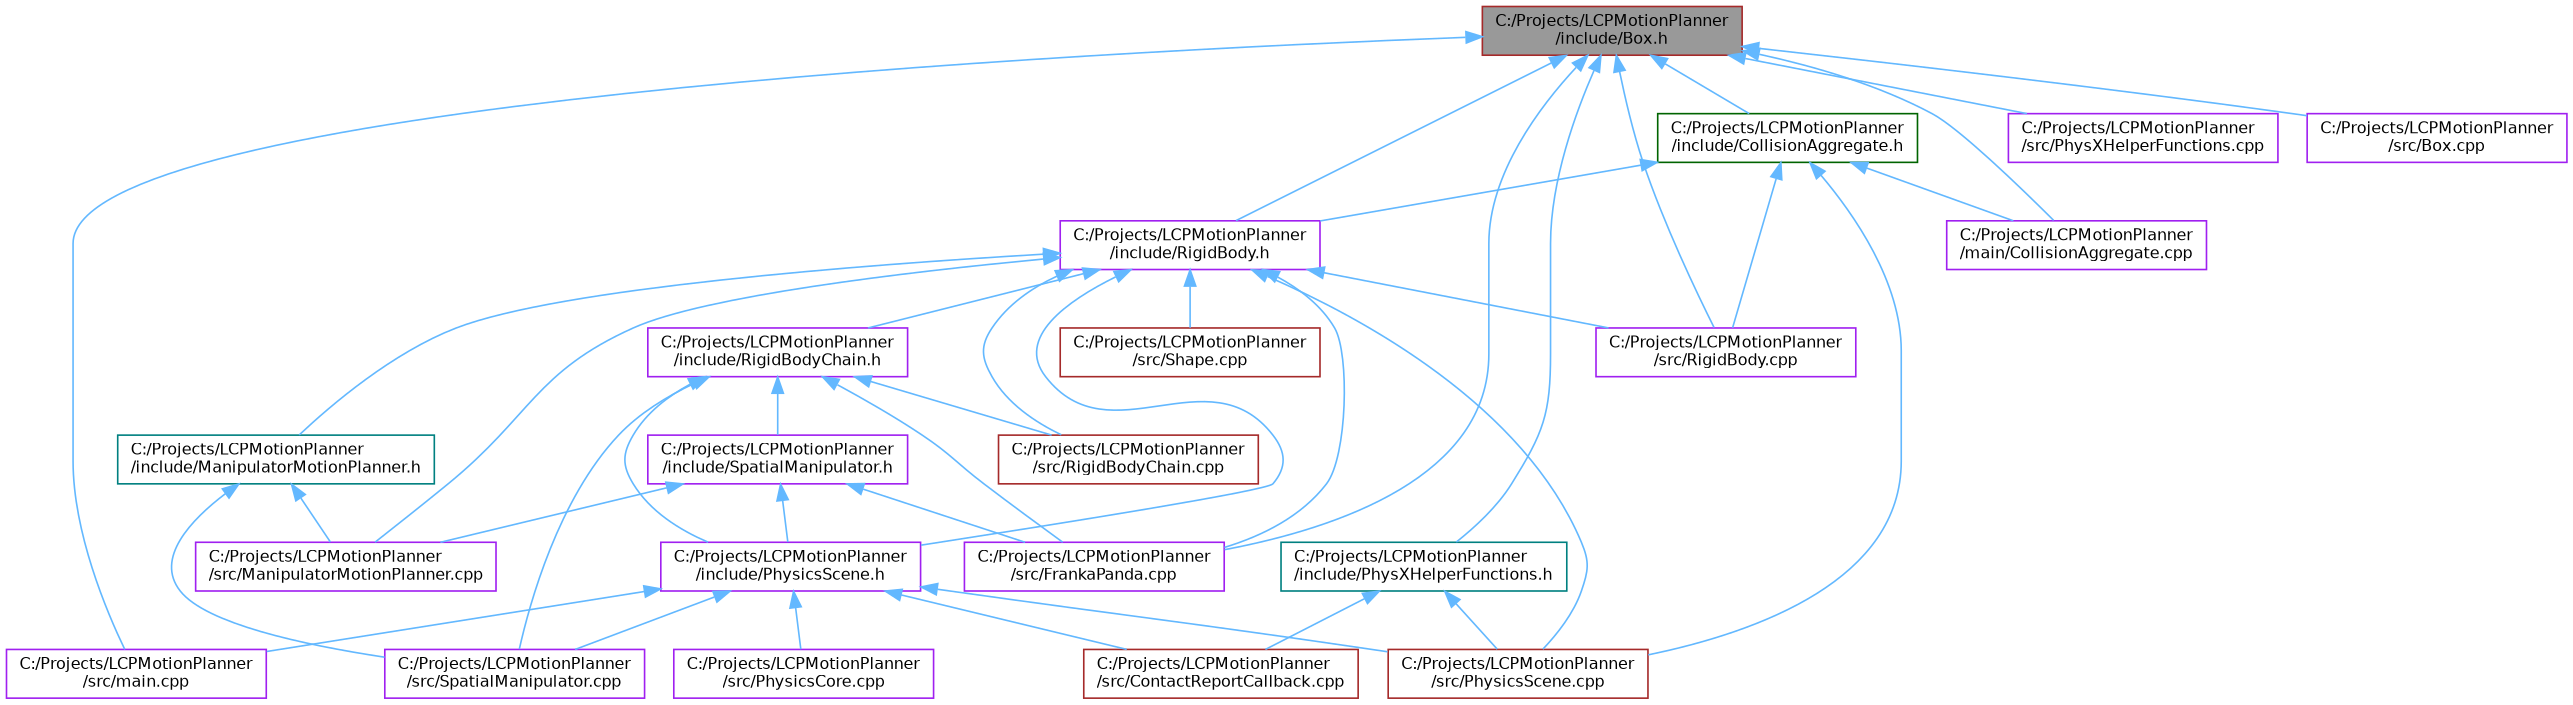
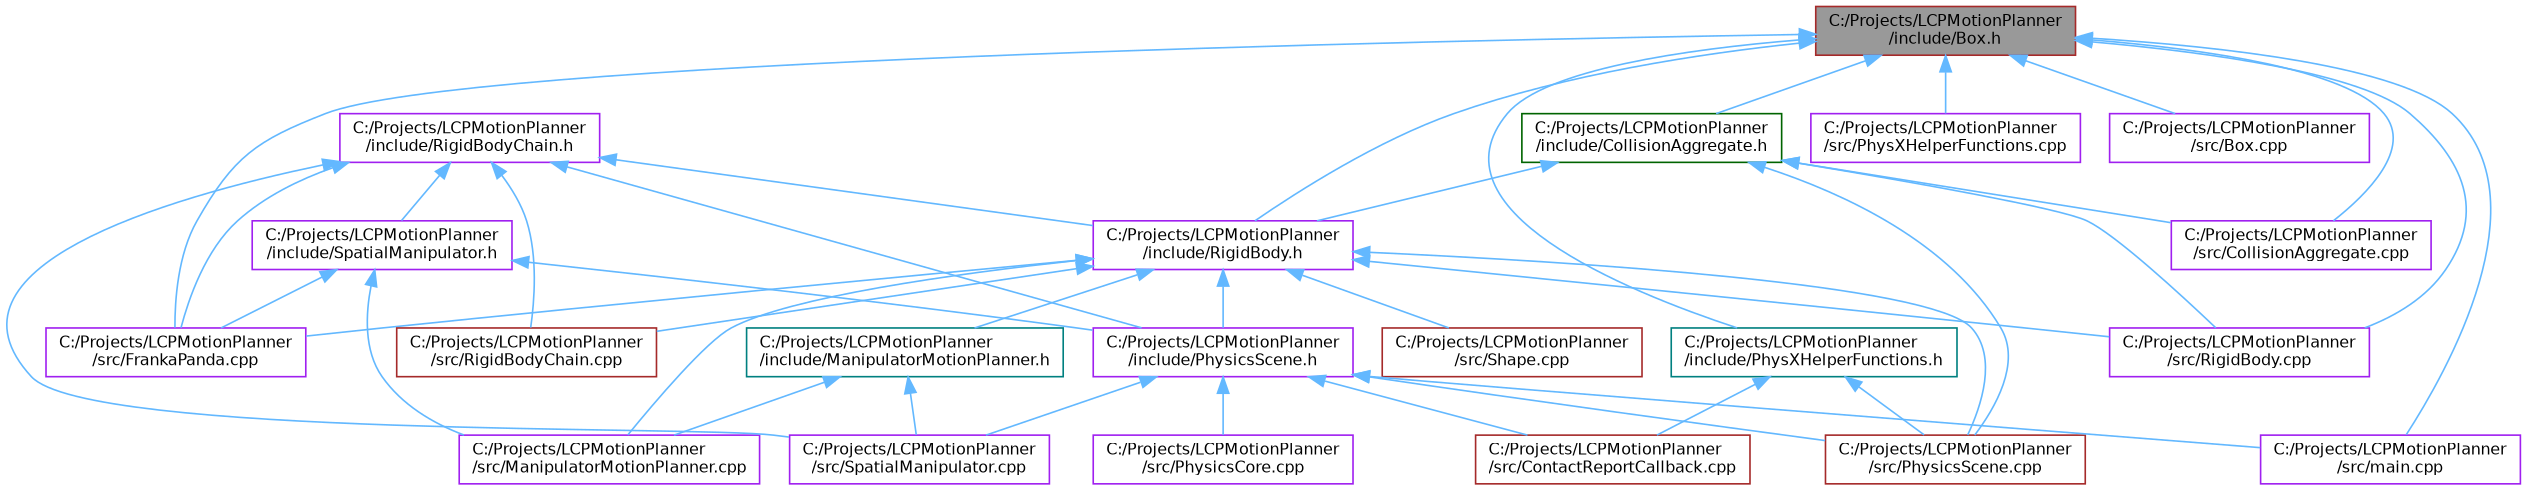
  digraph {
    node [color=purple fillcolor=white fontname=Helvetica fontsize=10 shape=box style=filled]
    edge [color=steelblue1 dir=back fontname=Helvetica fontsize=10 labelfontname=Helvetica labelfontsize=10 style=solid]
    n1 [color=brown fillcolor=grey60 fontcolor=black height=0.2 label="C:/Projects/LCPMotionPlanner\l/include/Box.h" width=0.4]
    n2 [color=darkgreen height=0.2 label="C:/Projects/LCPMotionPlanner\l/include/CollisionAggregate.h" width=0.4]
    n3 [height=0.2 label="C:/Projects/LCPMotionPlanner\l/include/RigidBody.h" width=0.4]
    n4 [height=0.2 label="C:/Projects/LCPMotionPlanner\l/src/main.cpp" width=0.4]
    n5 [height=0.2 label="C:/Projects/LCPMotionPlanner\l/src/FrankaPanda.cpp" width=0.4]
    n6 [height=0.2 label="C:/Projects/LCPMotionPlanner\l/src/RigidBody.cpp" width=0.4]
-   n7 [height=0.2 label="C:/Projects/LCPMotionPlanner\l/main/CollisionAggregate.cpp" width=0.4]
+   n7 [height=0.2 label="C:/Projects/LCPMotionPlanner\l/src/CollisionAggregate.cpp" width=0.4]
    n8 [color=teal height=0.2 label="C:/Projects/LCPMotionPlanner\l/include/PhysXHelperFunctions.h" width=0.4]
    n9 [height=0.2 label="C:/Projects/LCPMotionPlanner\l/src/PhysXHelperFunctions.cpp" width=0.4]
    n10 [height=0.2 label="C:/Projects/LCPMotionPlanner\l/src/Box.cpp" width=0.4]
    n11 [color=brown height=0.2 label="C:/Projects/LCPMotionPlanner\l/src/PhysicsScene.cpp" width=0.4]
    n12 [color=teal height=0.2 label="C:/Projects/LCPMotionPlanner\l/include/ManipulatorMotionPlanner.h" width=0.4]
    n13 [height=0.2 label="C:/Projects/LCPMotionPlanner\l/src/ManipulatorMotionPlanner.cpp" width=0.4]
    n14 [height=0.2 label="C:/Projects/LCPMotionPlanner\l/include/PhysicsScene.h" width=0.4]
    n15 [height=0.2 label="C:/Projects/LCPMotionPlanner\l/include/RigidBodyChain.h" width=0.4]
    n16 [color=brown height=0.2 label="C:/Projects/LCPMotionPlanner\l/src/RigidBodyChain.cpp" width=0.4]
    n17 [color=brown height=0.2 label="C:/Projects/LCPMotionPlanner\l/src/Shape.cpp" width=0.4]
    n18 [color=brown height=0.2 label="C:/Projects/LCPMotionPlanner\l/src/ContactReportCallback.cpp" width=0.4]
    n19 [height=0.2 label="C:/Projects/LCPMotionPlanner\l/src/SpatialManipulator.cpp" width=0.4]
    n20 [height=0.2 label="C:/Projects/LCPMotionPlanner\l/src/PhysicsCore.cpp" width=0.4]
    n21 [height=0.2 label="C:/Projects/LCPMotionPlanner\l/include/SpatialManipulator.h" width=0.4]
    n1 -> n2
    n1 -> n3
    n1 -> n4
    n1 -> n5
    n1 -> n6
    n1 -> n7
    n1 -> n8
    n1 -> n9
    n1 -> n10
    n2 -> n3
    n2 -> n6
    n2 -> n7
    n2 -> n11
    n3 -> n5
    n3 -> n6
    n3 -> n11
    n3 -> n12
    n3 -> n13
    n3 -> n14
-   n3 -> n15
+   n15 -> n3
    n3 -> n16
    n3 -> n17
    n8 -> n11
    n8 -> n18
    n12 -> n13
    n12 -> n19
    n14 -> n4
    n14 -> n11
    n14 -> n18
    n14 -> n19
    n14 -> n20
    n15 -> n5
    n15 -> n14
    n15 -> n16
    n15 -> n19
    n15 -> n21
    n21 -> n5
    n21 -> n13
    n21 -> n14
  }
